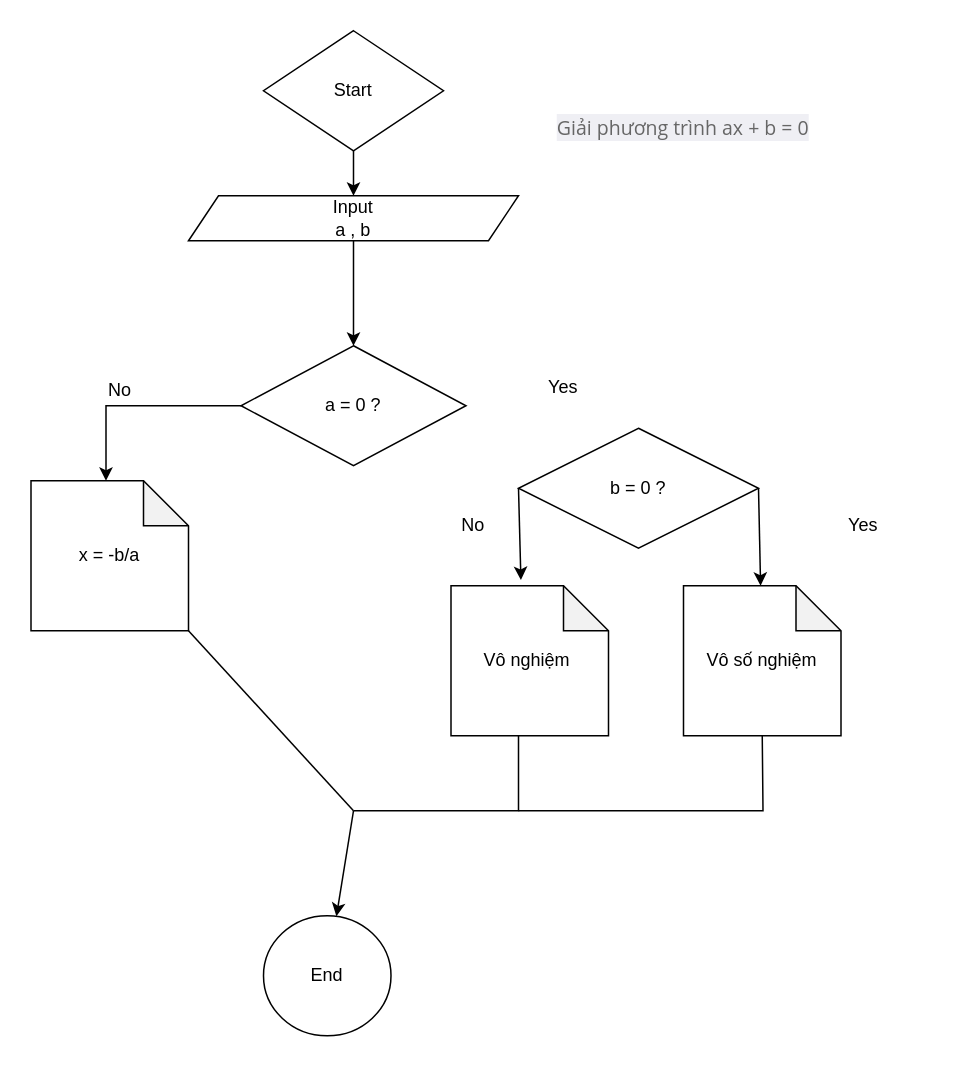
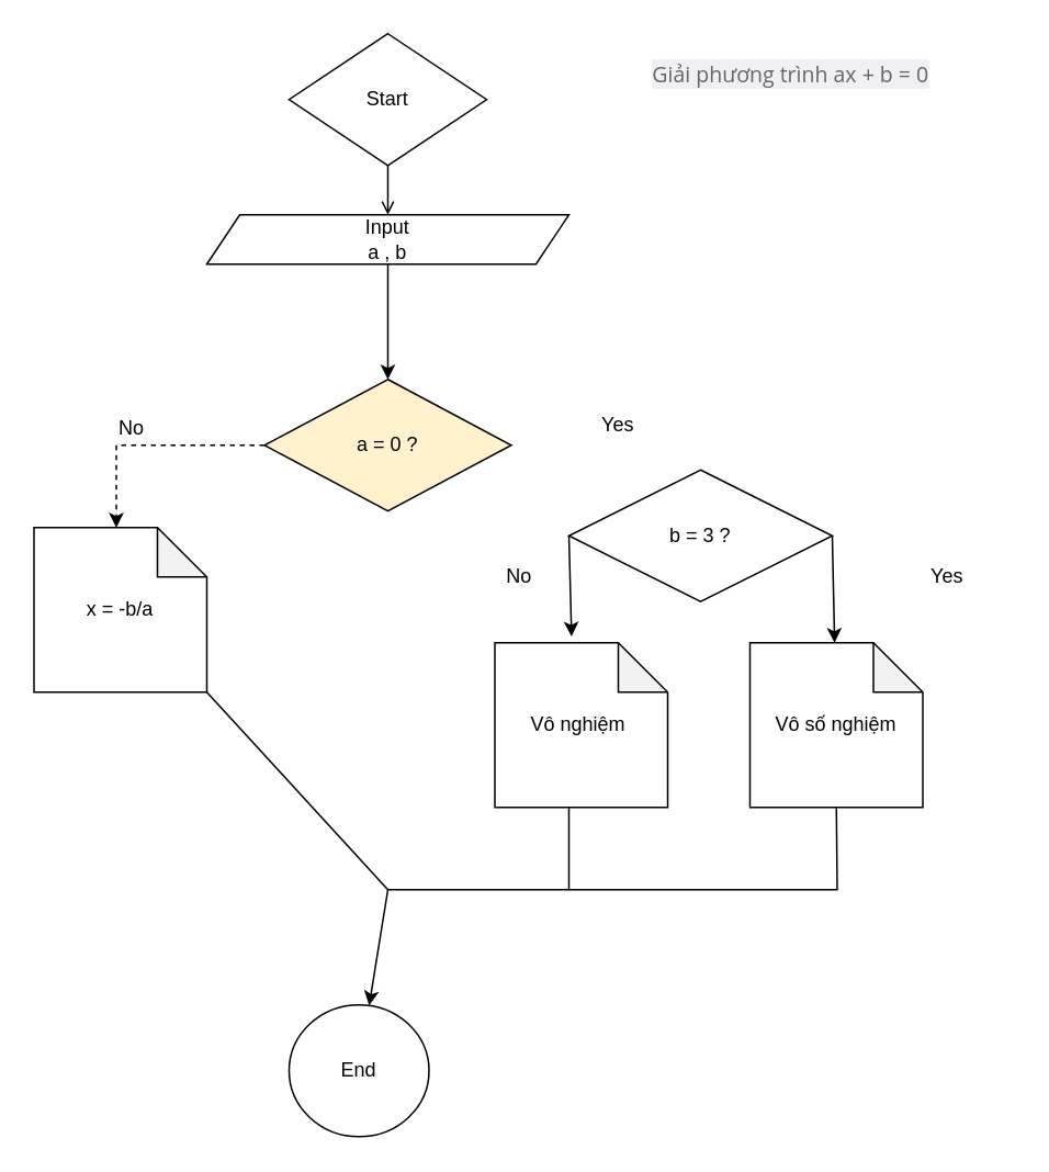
  <mxCell id="0" />
  <mxCell id="1" parent="0" />
- <mxCell id="2" value="&lt;span style=&quot;color: rgb(102 , 102 , 102) ; font-family: &amp;#34;open sans&amp;#34; ; font-size: 13px ; background-color: rgba(82 , 82 , 128 , 0.09)&quot;&gt;Giải phương trình ax + b = 0&lt;/span&gt;" style="text;html=1;strokeColor=none;fillColor=none;align=center;verticalAlign=middle;whiteSpace=wrap;rounded=0;" vertex="1" parent="1"><mxGeometry x="320" y="70" width="270" height="30" as="geometry" /></mxCell>
+ <mxCell id="2" value="&lt;span style=&quot;color: rgb(102 , 102 , 102) ; font-family: &amp;#34;open sans&amp;#34; ; font-size: 13px ; background-color: rgba(82 , 82 , 128 , 0.09)&quot;&gt;Giải phương trình ax + b = 0&lt;/span&gt;" style="text;html=1;strokeColor=none;fillColor=none;align=center;verticalAlign=middle;whiteSpace=wrap;rounded=0;" vertex="1" parent="1"><mxGeometry x="345" y="30" width="270" height="30" as="geometry" /></mxCell>
  <mxCell id="3" value="Start" style="rhombus;whiteSpace=wrap;html=1;" vertex="1" parent="1"><mxGeometry x="175" y="20" width="120" height="80" as="geometry" /></mxCell>
  <mxCell id="4" value="Input &lt;br&gt;a , b" style="shape=parallelogram;perimeter=parallelogramPerimeter;whiteSpace=wrap;html=1;fixedSize=1;" vertex="1" parent="1"><mxGeometry x="125" y="130" width="220" height="30" as="geometry" /></mxCell>
  <mxCell id="5" value="End" style="ellipse;whiteSpace=wrap;html=1;" vertex="1" parent="1"><mxGeometry x="175" y="610" width="85" height="80" as="geometry" /></mxCell>
- <mxCell id="6" value="" style="endArrow=classic;html=1;rounded=0;entryX=0;entryY=0;entryDx=50;entryDy=0;entryPerimeter=0;exitX=0;exitY=0.5;exitDx=0;exitDy=0;" edge="1" parent="1" source="10" target="11"><mxGeometry width="50" height="50" relative="1" as="geometry"><mxPoint x="235" y="280" as="sourcePoint" /><mxPoint x="235" y="320" as="targetPoint" /><Array as="points"><mxPoint x="70" y="270" /></Array></mxGeometry></mxCell>
+ <mxCell id="6" value="" style="endArrow=classic;html=1;rounded=0;entryX=0;entryY=0;entryDx=50;entryDy=0;entryPerimeter=0;exitX=0;exitY=0.5;exitDx=0;exitDy=0;dashed=1;" edge="1" parent="1" source="10" target="11"><mxGeometry width="50" height="50" relative="1" as="geometry"><mxPoint x="235" y="280" as="sourcePoint" /><mxPoint x="235" y="320" as="targetPoint" /><Array as="points"><mxPoint x="70" y="270" /></Array></mxGeometry></mxCell>
  <mxCell id="7" value="" style="endArrow=classic;html=1;rounded=0;" edge="1" parent="1" target="5"><mxGeometry width="50" height="50" relative="1" as="geometry"><mxPoint x="235" y="540" as="sourcePoint" /><mxPoint x="238.75" y="340" as="targetPoint" /></mxGeometry></mxCell>
  <mxCell id="8" value="" style="endArrow=classic;html=1;rounded=0;exitX=0.5;exitY=1;exitDx=0;exitDy=0;" edge="1" parent="1" source="4"><mxGeometry width="50" height="50" relative="1" as="geometry"><mxPoint x="255" y="300" as="sourcePoint" /><mxPoint x="235" y="230" as="targetPoint" /></mxGeometry></mxCell>
- <mxCell id="9" value="" style="endArrow=classic;html=1;rounded=0;exitX=0.5;exitY=1;exitDx=0;exitDy=0;" edge="1" parent="1" source="3" target="4"><mxGeometry width="50" height="50" relative="1" as="geometry"><mxPoint x="245" y="170" as="sourcePoint" /><mxPoint x="245" y="230" as="targetPoint" /></mxGeometry></mxCell>
- <mxCell id="10" value="a = 0 ?" style="rhombus;whiteSpace=wrap;html=1;" vertex="1" parent="1"><mxGeometry x="160" y="230" width="150" height="80" as="geometry" /></mxCell>
+ <mxCell id="9" value="" style="endArrow=open;html=1;rounded=0;exitX=0.5;exitY=1;exitDx=0;exitDy=0;" edge="1" parent="1" source="3" target="4"><mxGeometry width="50" height="50" relative="1" as="geometry"><mxPoint x="245" y="170" as="sourcePoint" /><mxPoint x="245" y="230" as="targetPoint" /></mxGeometry></mxCell>
+ <mxCell id="10" value="a = 0 ?" style="rhombus;whiteSpace=wrap;html=1;fillColor=#fff2cc;" vertex="1" parent="1"><mxGeometry x="160" y="230" width="150" height="80" as="geometry" /></mxCell>
  <mxCell id="11" value="x = -b/a" style="shape=note;whiteSpace=wrap;html=1;backgroundOutline=1;darkOpacity=0.05;rotation=0;" vertex="1" parent="1"><mxGeometry x="20" y="320" width="105" height="100" as="geometry" /></mxCell>
  <mxCell id="12" value="Vô nghiệm&amp;nbsp;" style="shape=note;whiteSpace=wrap;html=1;backgroundOutline=1;darkOpacity=0.05;rotation=0;" vertex="1" parent="1"><mxGeometry x="300" y="390" width="105" height="100" as="geometry" /></mxCell>
  <mxCell id="13" value="" style="endArrow=none;html=1;rounded=0;exitX=1;exitY=1;exitDx=0;exitDy=0;exitPerimeter=0;" edge="1" parent="1" source="11"><mxGeometry width="50" height="50" relative="1" as="geometry"><mxPoint x="225" y="460" as="sourcePoint" /><mxPoint x="235" y="540" as="targetPoint" /></mxGeometry></mxCell>
  <mxCell id="14" value="Yes" style="text;html=1;strokeColor=none;fillColor=none;align=center;verticalAlign=middle;whiteSpace=wrap;rounded=0;" vertex="1" parent="1"><mxGeometry x="345" y="240" width="60" height="35" as="geometry" /></mxCell>
  <mxCell id="15" value="No" style="text;html=1;strokeColor=none;fillColor=none;align=center;verticalAlign=middle;whiteSpace=wrap;rounded=0;" vertex="1" parent="1"><mxGeometry x="32.5" y="245" width="92.5" height="30" as="geometry" /></mxCell>
- <mxCell id="16" value="b = 0 ?" style="rhombus;whiteSpace=wrap;html=1;" vertex="1" parent="1"><mxGeometry x="345" y="285" width="160" height="80" as="geometry" /></mxCell>
+ <mxCell id="16" value="b = 3 ?" style="rhombus;whiteSpace=wrap;html=1;" vertex="1" parent="1"><mxGeometry x="345" y="285" width="160" height="80" as="geometry" /></mxCell>
  <mxCell id="17" value="" style="endArrow=classic;html=1;rounded=0;entryX=0.444;entryY=-0.038;entryDx=0;entryDy=0;entryPerimeter=0;exitX=0;exitY=0.5;exitDx=0;exitDy=0;" edge="1" parent="1" source="16" target="12"><mxGeometry width="50" height="50" relative="1" as="geometry"><mxPoint x="225" y="300" as="sourcePoint" /><mxPoint x="275" y="250" as="targetPoint" /></mxGeometry></mxCell>
  <mxCell id="18" value="Vô số nghiệm" style="shape=note;whiteSpace=wrap;html=1;backgroundOutline=1;darkOpacity=0.05;rotation=0;" vertex="1" parent="1"><mxGeometry x="455" y="390" width="105" height="100" as="geometry" /></mxCell>
  <mxCell id="19" value="" style="endArrow=classic;html=1;rounded=0;exitX=1;exitY=0.5;exitDx=0;exitDy=0;" edge="1" parent="1" source="16" target="18"><mxGeometry width="50" height="50" relative="1" as="geometry"><mxPoint x="425" y="335" as="sourcePoint" /><mxPoint x="387.5" y="400" as="targetPoint" /></mxGeometry></mxCell>
  <mxCell id="20" value="Yes" style="text;html=1;strokeColor=none;fillColor=none;align=center;verticalAlign=middle;whiteSpace=wrap;rounded=0;" vertex="1" parent="1"><mxGeometry x="545" y="335" width="60" height="30" as="geometry" /></mxCell>
  <mxCell id="21" value="No" style="text;html=1;strokeColor=none;fillColor=none;align=center;verticalAlign=middle;whiteSpace=wrap;rounded=0;" vertex="1" parent="1"><mxGeometry x="245" y="335" width="140" height="30" as="geometry" /></mxCell>
  <mxCell id="22" value="" style="endArrow=none;html=1;rounded=0;" edge="1" parent="1"><mxGeometry width="50" height="50" relative="1" as="geometry"><mxPoint x="235" y="540" as="sourcePoint" /><mxPoint x="345" y="490" as="targetPoint" /><Array as="points"><mxPoint x="345" y="540" /></Array></mxGeometry></mxCell>
  <mxCell id="23" value="" style="endArrow=none;html=1;rounded=0;entryX=0.5;entryY=1;entryDx=0;entryDy=0;entryPerimeter=0;" edge="1" parent="1" target="18"><mxGeometry width="50" height="50" relative="1" as="geometry"><mxPoint x="345" y="540" as="sourcePoint" /><mxPoint x="378.155" y="503.4" as="targetPoint" /><Array as="points"><mxPoint x="508" y="540" /></Array></mxGeometry></mxCell>
